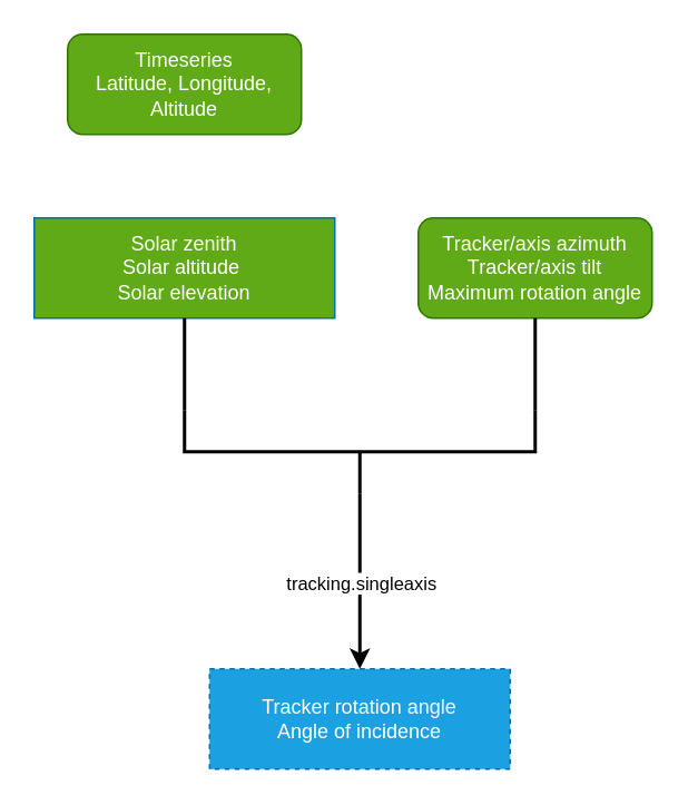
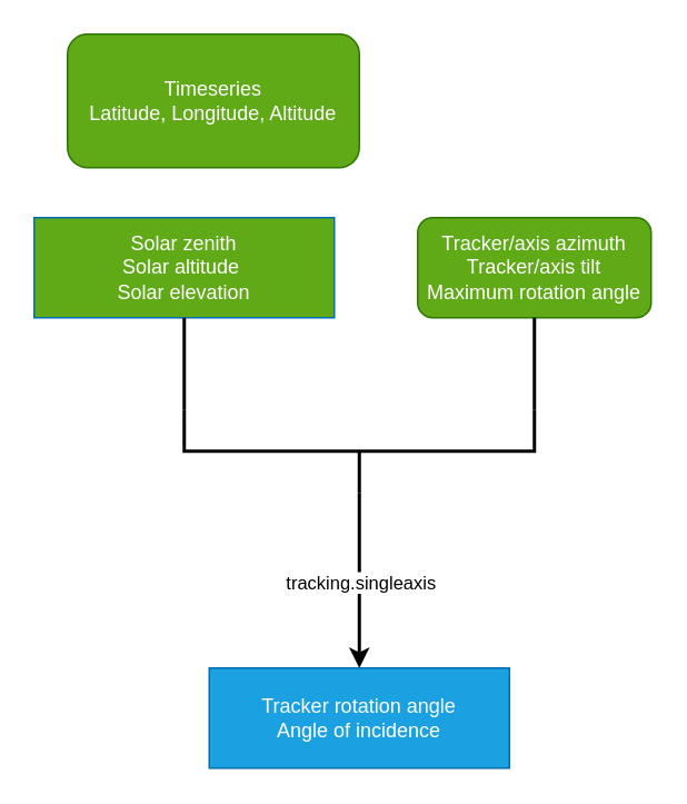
  <mxCell id="0" />
  <mxCell id="1" parent="0" />
- <mxCell id="2" value="Timeseries&lt;br&gt;Latitude, Longitude, Altitude" style="rounded=1;whiteSpace=wrap;html=1;fontSize=12;glass=0;strokeWidth=1;shadow=0;fillColor=#60a917;fontColor=#ffffff;strokeColor=#2D7600;" parent="1" vertex="1"><mxGeometry x="40" y="20" width="140" height="60" as="geometry" /></mxCell>
+ <mxCell id="2" value="Timeseries&lt;br&gt;Latitude, Longitude, Altitude" style="rounded=1;whiteSpace=wrap;html=1;fontSize=12;glass=0;strokeWidth=1;shadow=0;fillColor=#60a917;fontColor=#ffffff;strokeColor=#2D7600;" parent="1" vertex="1"><mxGeometry x="40" y="20" width="175" height="80" as="geometry" /></mxCell>
  <mxCell id="3" value="Solar zenith&lt;br&gt;Solar altitude&amp;nbsp;&lt;br&gt;Solar elevation" style="rounded=0;whiteSpace=wrap;html=1;fillColor=#60a917;fontColor=#ffffff;strokeColor=#006EAF;" vertex="1" parent="1"><mxGeometry x="20" y="130" width="180" height="60" as="geometry" /></mxCell>
- <mxCell id="4" value="Tracker rotation angle&lt;br&gt;Angle of incidence" style="rounded=0;whiteSpace=wrap;html=1;fillColor=#1ba1e2;fontColor=#ffffff;strokeColor=#006EAF;dashed=1;" vertex="1" parent="1"><mxGeometry x="125" y="400" width="180" height="60" as="geometry" /></mxCell>
+ <mxCell id="4" value="Tracker rotation angle&lt;br&gt;Angle of incidence" style="rounded=0;whiteSpace=wrap;html=1;fillColor=#1ba1e2;fontColor=#ffffff;strokeColor=#006EAF;" vertex="1" parent="1"><mxGeometry x="125" y="400" width="180" height="60" as="geometry" /></mxCell>
  <mxCell id="5" value="Tracker/axis azimuth&lt;br&gt;Tracker/axis tilt&lt;br&gt;Maximum rotation angle" style="rounded=1;whiteSpace=wrap;html=1;fontSize=12;glass=0;strokeWidth=1;shadow=0;fillColor=#60a917;fontColor=#ffffff;strokeColor=#2D7600;" vertex="1" parent="1"><mxGeometry x="250" y="130" width="140" height="60" as="geometry" /></mxCell>
  <mxCell id="6" style="edgeStyle=orthogonalEdgeStyle;rounded=0;orthogonalLoop=1;jettySize=auto;html=1;exitX=1;exitY=1;exitDx=0;exitDy=0;exitPerimeter=0;entryX=0.5;entryY=1;entryDx=0;entryDy=0;strokeWidth=2;endArrow=none;endFill=0;" edge="1" parent="1" source="7" target="5"><mxGeometry relative="1" as="geometry"><Array as="points"><mxPoint x="320" y="245" /></Array></mxGeometry></mxCell>
  <mxCell id="7" value="" style="strokeWidth=2;html=1;shape=mxgraph.flowchart.annotation_2;align=left;labelPosition=right;pointerEvents=1;rotation=-90;" vertex="1" parent="1"><mxGeometry x="190" y="165" width="50" height="210" as="geometry" /></mxCell>
  <mxCell id="8" value="" style="endArrow=classic;html=1;rounded=0;exitX=0;exitY=0.5;exitDx=0;exitDy=0;exitPerimeter=0;entryX=0.5;entryY=0;entryDx=0;entryDy=0;strokeWidth=2;" edge="1" parent="1" source="7" target="4"><mxGeometry relative="1" as="geometry"><mxPoint x="60" y="370" as="sourcePoint" /><mxPoint x="160" y="370" as="targetPoint" /></mxGeometry></mxCell>
  <mxCell id="9" value="tracking.singleaxis" style="edgeLabel;resizable=0;html=1;align=center;verticalAlign=middle;" connectable="0" vertex="1" parent="8"><mxGeometry relative="1" as="geometry" /></mxCell>
  <mxCell id="10" style="edgeStyle=orthogonalEdgeStyle;rounded=0;orthogonalLoop=1;jettySize=auto;html=1;exitX=0.5;exitY=1;exitDx=0;exitDy=0;entryX=1;entryY=0;entryDx=0;entryDy=0;entryPerimeter=0;strokeWidth=2;endArrow=none;endFill=0;" edge="1" parent="1" source="3" target="7"><mxGeometry relative="1" as="geometry" /></mxCell>
